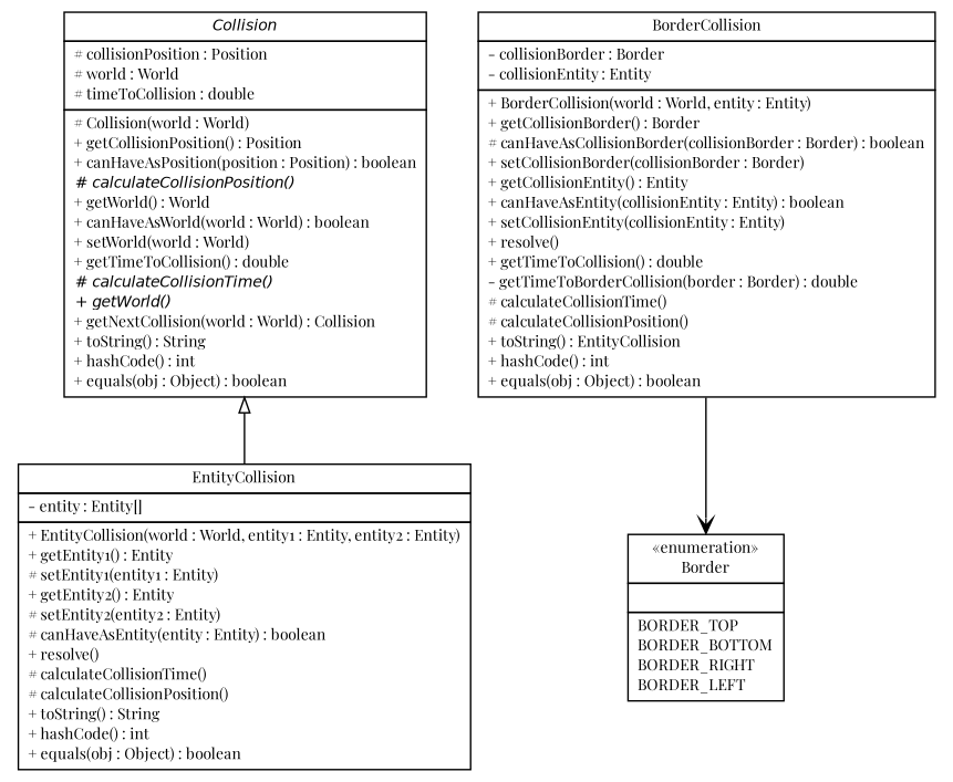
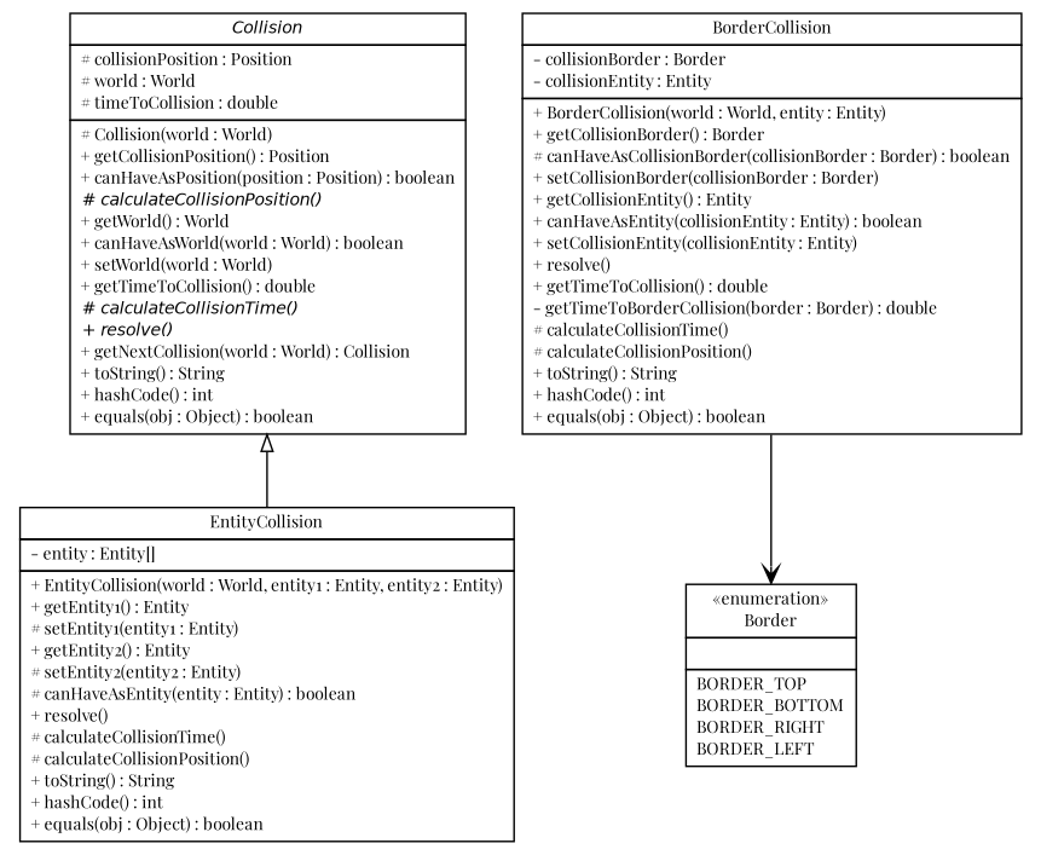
  digraph {
    fontname="Playfair Display"
    nodesep=0.25
    ranksep=0.5
    node [fontcolor=black fontname="Playfair Display" fontsize=10.0 shape=plaintext]
    edge [fontname="Playfair Display" headport=p labelfontname=Helvetica labelfontsize=10 tailport=p]
-   n1 [label=<<table title="world.physics.collision.Collision" border="0" cellborder="1" cellspacing="0" cellpadding="2" port="p" href="./Collision.html"> 		<tr><td><table border="0" cellspacing="0" cellpadding="1"> <tr><td align="center" balign="center"><font face="Helvetica-Oblique"> Collision </font></td></tr> 		</table></td></tr> 		<tr><td><table border="0" cellspacing="0" cellpadding="1"> <tr><td align="left" balign="left"> # collisionPosition : Position </td></tr> <tr><td align="left" balign="left"> # world : World </td></tr> <tr><td align="left" balign="left"> # timeToCollision : double </td></tr> 		</table></td></tr> 		<tr><td><table border="0" cellspacing="0" cellpadding="1"> <tr><td align="left" balign="left"> # Collision(world : World) </td></tr> <tr><td align="left" balign="left"> + getCollisionPosition() : Position </td></tr> <tr><td align="left" balign="left"> + canHaveAsPosition(position : Position) : boolean </td></tr> <tr><td align="left" balign="left"><font face="Helvetica-Oblique" point-size="10.0"> # calculateCollisionPosition() </font></td></tr> <tr><td align="left" balign="left"> + getWorld() : World </td></tr> <tr><td align="left" balign="left"> + canHaveAsWorld(world : World) : boolean </td></tr> <tr><td align="left" balign="left"> + setWorld(world : World) </td></tr> <tr><td align="left" balign="left"> + getTimeToCollision() : double </td></tr> <tr><td align="left" balign="left"><font face="Helvetica-Oblique" point-size="10.0"> # calculateCollisionTime() </font></td></tr> <tr><td align="left" balign="left"><font face="Helvetica-Oblique" point-size="10.0"> + getWorld() </font></td></tr> <tr><td align="left" balign="left"> + getNextCollision(world : World) : Collision </td></tr> <tr><td align="left" balign="left"> + toString() : String </td></tr> <tr><td align="left" balign="left"> + hashCode() : int </td></tr> <tr><td align="left" balign="left"> + equals(obj : Object) : boolean </td></tr> 		</table></td></tr> 		</table>>]
+   n1 [label=<<table title="world.physics.collision.Collision" border="0" cellborder="1" cellspacing="0" cellpadding="2" port="p" href="./Collision.html"> 		<tr><td><table border="0" cellspacing="0" cellpadding="1"> <tr><td align="center" balign="center"><font face="Helvetica-Oblique"> Collision </font></td></tr> 		</table></td></tr> 		<tr><td><table border="0" cellspacing="0" cellpadding="1"> <tr><td align="left" balign="left"> # collisionPosition : Position </td></tr> <tr><td align="left" balign="left"> # world : World </td></tr> <tr><td align="left" balign="left"> # timeToCollision : double </td></tr> 		</table></td></tr> 		<tr><td><table border="0" cellspacing="0" cellpadding="1"> <tr><td align="left" balign="left"> # Collision(world : World) </td></tr> <tr><td align="left" balign="left"> + getCollisionPosition() : Position </td></tr> <tr><td align="left" balign="left"> + canHaveAsPosition(position : Position) : boolean </td></tr> <tr><td align="left" balign="left"><font face="Helvetica-Oblique" point-size="10.0"> # calculateCollisionPosition() </font></td></tr> <tr><td align="left" balign="left"> + getWorld() : World </td></tr> <tr><td align="left" balign="left"> + canHaveAsWorld(world : World) : boolean </td></tr> <tr><td align="left" balign="left"> + setWorld(world : World) </td></tr> <tr><td align="left" balign="left"> + getTimeToCollision() : double </td></tr> <tr><td align="left" balign="left"><font face="Helvetica-Oblique" point-size="10.0"> # calculateCollisionTime() </font></td></tr> <tr><td align="left" balign="left"><font face="Helvetica-Oblique" point-size="10.0"> + resolve() </font></td></tr> <tr><td align="left" balign="left"> + getNextCollision(world : World) : Collision </td></tr> <tr><td align="left" balign="left"> + toString() : String </td></tr> <tr><td align="left" balign="left"> + hashCode() : int </td></tr> <tr><td align="left" balign="left"> + equals(obj : Object) : boolean </td></tr> 		</table></td></tr> 		</table>>]
    n2 [label=<<table title="world.physics.collision.EntityCollision" border="0" cellborder="1" cellspacing="0" cellpadding="2" port="p" href="./EntityCollision.html"> 		<tr><td><table border="0" cellspacing="0" cellpadding="1"> <tr><td align="center" balign="center"> EntityCollision </td></tr> 		</table></td></tr> 		<tr><td><table border="0" cellspacing="0" cellpadding="1"> <tr><td align="left" balign="left"> - entity : Entity[] </td></tr> 		</table></td></tr> 		<tr><td><table border="0" cellspacing="0" cellpadding="1"> <tr><td align="left" balign="left"> + EntityCollision(world : World, entity1 : Entity, entity2 : Entity) </td></tr> <tr><td align="left" balign="left"> + getEntity1() : Entity </td></tr> <tr><td align="left" balign="left"> # setEntity1(entity1 : Entity) </td></tr> <tr><td align="left" balign="left"> + getEntity2() : Entity </td></tr> <tr><td align="left" balign="left"> # setEntity2(entity2 : Entity) </td></tr> <tr><td align="left" balign="left"> # canHaveAsEntity(entity : Entity) : boolean </td></tr> <tr><td align="left" balign="left"> + resolve() </td></tr> <tr><td align="left" balign="left"> # calculateCollisionTime() </td></tr> <tr><td align="left" balign="left"> # calculateCollisionPosition() </td></tr> <tr><td align="left" balign="left"> + toString() : String </td></tr> <tr><td align="left" balign="left"> + hashCode() : int </td></tr> <tr><td align="left" balign="left"> + equals(obj : Object) : boolean </td></tr> 		</table></td></tr> 		</table>>]
-   n3 [label=<<table title="world.physics.collision.BorderCollision" border="0" cellborder="1" cellspacing="0" cellpadding="2" port="p" href="./BorderCollision.html"> 		<tr><td><table border="0" cellspacing="0" cellpadding="1"> <tr><td align="center" balign="center"> BorderCollision </td></tr> 		</table></td></tr> 		<tr><td><table border="0" cellspacing="0" cellpadding="1"> <tr><td align="left" balign="left"> - collisionBorder : Border </td></tr> <tr><td align="left" balign="left"> - collisionEntity : Entity </td></tr> 		</table></td></tr> 		<tr><td><table border="0" cellspacing="0" cellpadding="1"> <tr><td align="left" balign="left"> + BorderCollision(world : World, entity : Entity) </td></tr> <tr><td align="left" balign="left"> + getCollisionBorder() : Border </td></tr> <tr><td align="left" balign="left"> # canHaveAsCollisionBorder(collisionBorder : Border) : boolean </td></tr> <tr><td align="left" balign="left"> + setCollisionBorder(collisionBorder : Border) </td></tr> <tr><td align="left" balign="left"> + getCollisionEntity() : Entity </td></tr> <tr><td align="left" balign="left"> + canHaveAsEntity(collisionEntity : Entity) : boolean </td></tr> <tr><td align="left" balign="left"> + setCollisionEntity(collisionEntity : Entity) </td></tr> <tr><td align="left" balign="left"> + resolve() </td></tr> <tr><td align="left" balign="left"> + getTimeToCollision() : double </td></tr> <tr><td align="left" balign="left"> - getTimeToBorderCollision(border : Border) : double </td></tr> <tr><td align="left" balign="left"> # calculateCollisionTime() </td></tr> <tr><td align="left" balign="left"> # calculateCollisionPosition() </td></tr> <tr><td align="left" balign="left"> + toString() : EntityCollision </td></tr> <tr><td align="left" balign="left"> + hashCode() : int </td></tr> <tr><td align="left" balign="left"> + equals(obj : Object) : boolean </td></tr> 		</table></td></tr> 		</table>>]
+   n3 [label=<<table title="world.physics.collision.BorderCollision" border="0" cellborder="1" cellspacing="0" cellpadding="2" port="p" href="./BorderCollision.html"> 		<tr><td><table border="0" cellspacing="0" cellpadding="1"> <tr><td align="center" balign="center"> BorderCollision </td></tr> 		</table></td></tr> 		<tr><td><table border="0" cellspacing="0" cellpadding="1"> <tr><td align="left" balign="left"> - collisionBorder : Border </td></tr> <tr><td align="left" balign="left"> - collisionEntity : Entity </td></tr> 		</table></td></tr> 		<tr><td><table border="0" cellspacing="0" cellpadding="1"> <tr><td align="left" balign="left"> + BorderCollision(world : World, entity : Entity) </td></tr> <tr><td align="left" balign="left"> + getCollisionBorder() : Border </td></tr> <tr><td align="left" balign="left"> # canHaveAsCollisionBorder(collisionBorder : Border) : boolean </td></tr> <tr><td align="left" balign="left"> + setCollisionBorder(collisionBorder : Border) </td></tr> <tr><td align="left" balign="left"> + getCollisionEntity() : Entity </td></tr> <tr><td align="left" balign="left"> + canHaveAsEntity(collisionEntity : Entity) : boolean </td></tr> <tr><td align="left" balign="left"> + setCollisionEntity(collisionEntity : Entity) </td></tr> <tr><td align="left" balign="left"> + resolve() </td></tr> <tr><td align="left" balign="left"> + getTimeToCollision() : double </td></tr> <tr><td align="left" balign="left"> - getTimeToBorderCollision(border : Border) : double </td></tr> <tr><td align="left" balign="left"> # calculateCollisionTime() </td></tr> <tr><td align="left" balign="left"> # calculateCollisionPosition() </td></tr> <tr><td align="left" balign="left"> + toString() : String </td></tr> <tr><td align="left" balign="left"> + hashCode() : int </td></tr> <tr><td align="left" balign="left"> + equals(obj : Object) : boolean </td></tr> 		</table></td></tr> 		</table>>]
    n4 [label=<<table title="world.physics.collision.Border" border="0" cellborder="1" cellspacing="0" cellpadding="2" port="p" href="./Border.html"> 		<tr><td><table border="0" cellspacing="0" cellpadding="1"> <tr><td align="center" balign="center"> &#171;enumeration&#187; </td></tr> <tr><td align="center" balign="center"> Border </td></tr> 		</table></td></tr> 		<tr><td><table border="0" cellspacing="0" cellpadding="1"> <tr><td align="left" balign="left">  </td></tr> 		</table></td></tr> 		<tr><td><table border="0" cellspacing="0" cellpadding="1"> <tr><td align="left" balign="left"> BORDER_TOP </td></tr> <tr><td align="left" balign="left"> BORDER_BOTTOM </td></tr> <tr><td align="left" balign="left"> BORDER_RIGHT </td></tr> <tr><td align="left" balign="left"> BORDER_LEFT </td></tr> 		</table></td></tr> 		</table>>]
    n1 -> n2 [arrowtail=empty dir=back fontsize=10]
    n3 -> n4 [arrowhead=open color=black fontcolor=black fontsize=10.0]
  }
